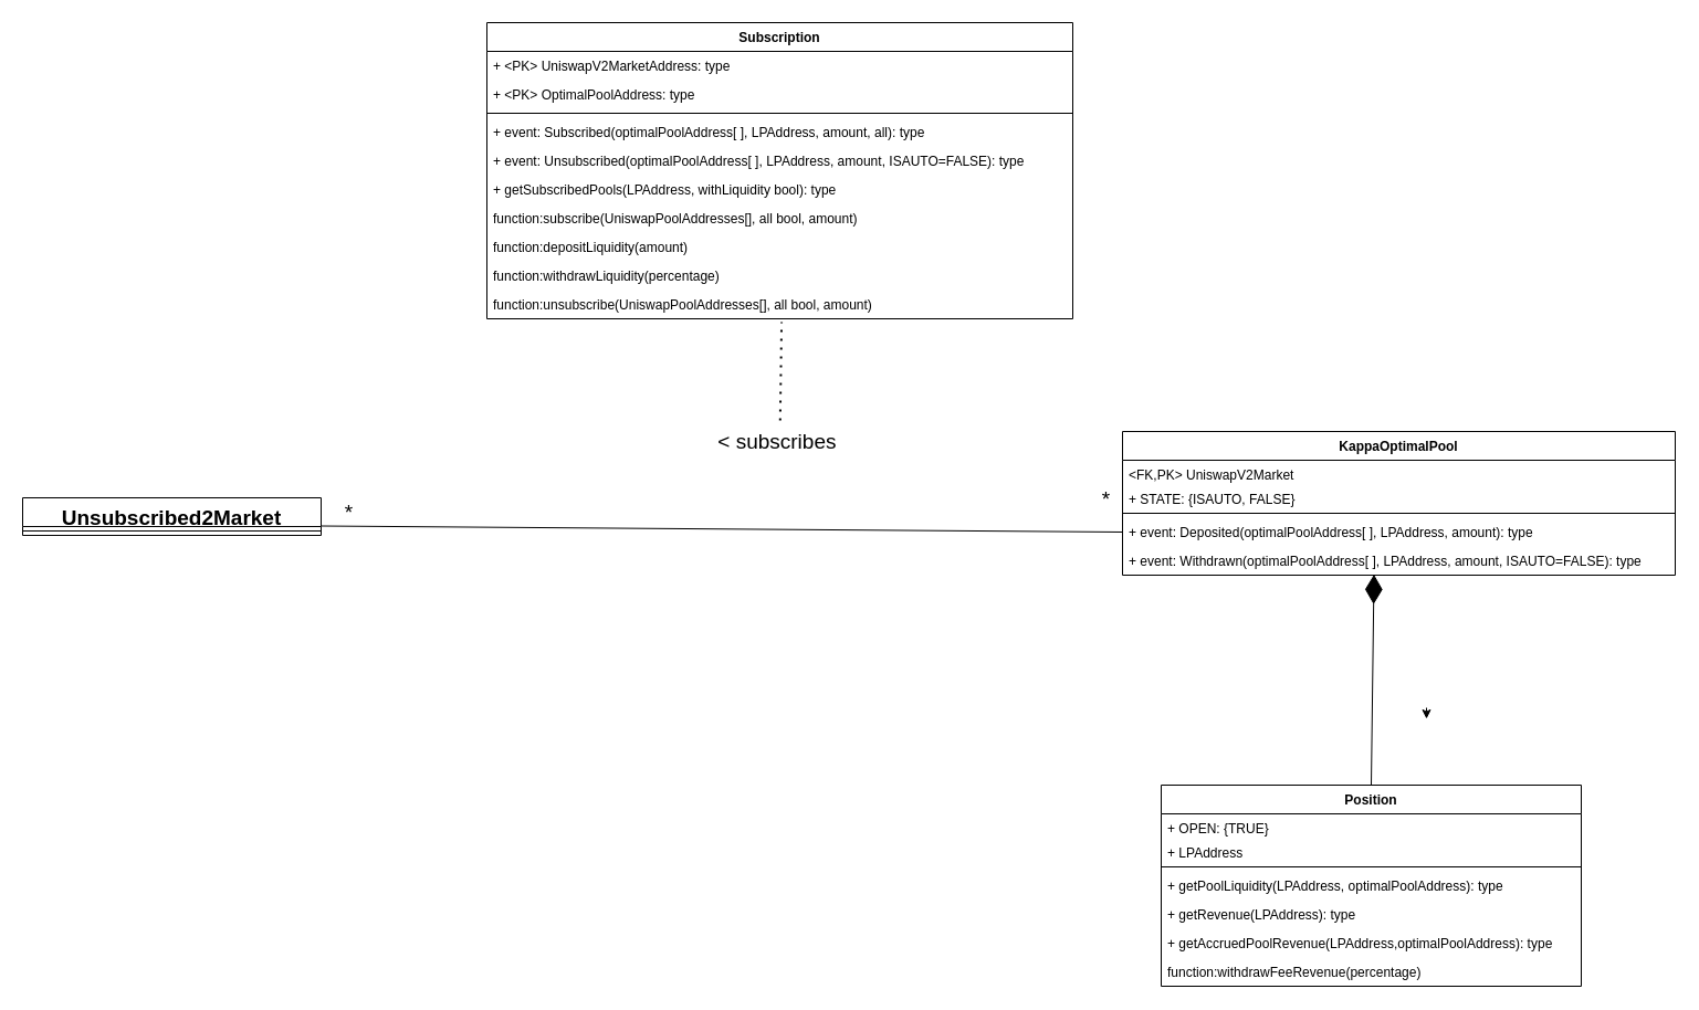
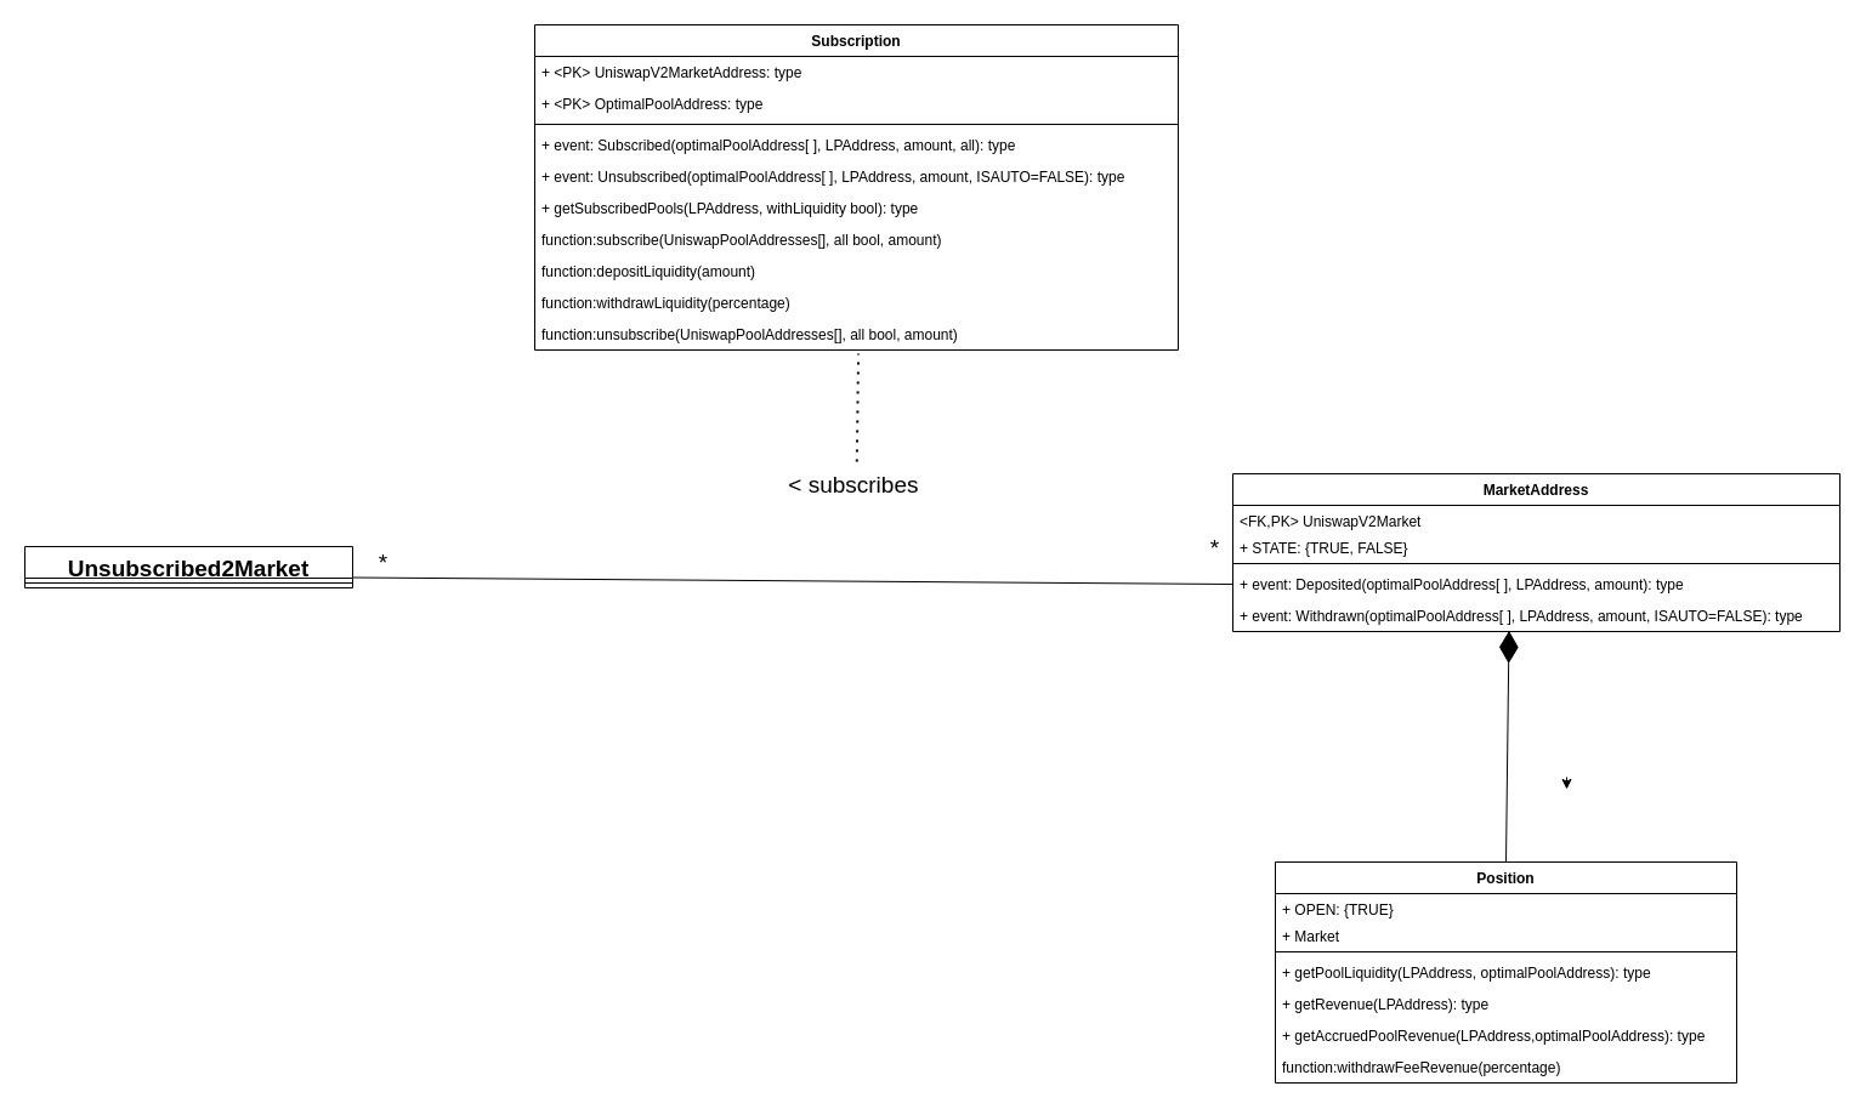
  <mxCell id="0" />
  <mxCell id="1" parent="0" />
- <mxCell id="2" value="KappaOptimalPool" style="swimlane;fontStyle=1;align=center;verticalAlign=top;childLayout=stackLayout;horizontal=1;startSize=26;horizontalStack=0;resizeParent=1;resizeParentMax=0;resizeLast=0;collapsible=1;marginBottom=0;" parent="1" vertex="1"><mxGeometry x="1015" y="390" width="500" height="130" as="geometry" /></mxCell>
+ <mxCell id="2" value="MarketAddress" style="swimlane;fontStyle=1;align=center;verticalAlign=top;childLayout=stackLayout;horizontal=1;startSize=26;horizontalStack=0;resizeParent=1;resizeParentMax=0;resizeLast=0;collapsible=1;marginBottom=0;" parent="1" vertex="1"><mxGeometry x="1015" y="390" width="500" height="130" as="geometry" /></mxCell>
  <mxCell id="3" value="&lt;FK,PK&gt; UniswapV2Market" style="text;strokeColor=none;fillColor=none;align=left;verticalAlign=top;spacingLeft=4;spacingRight=4;overflow=hidden;rotatable=0;points=[[0,0.5],[1,0.5]];portConstraint=eastwest;" parent="2" vertex="1"><mxGeometry y="26" width="500" height="22" as="geometry" /></mxCell>
- <mxCell id="4" value="+ STATE: {ISAUTO, FALSE}" style="text;strokeColor=none;fillColor=none;align=left;verticalAlign=top;spacingLeft=4;spacingRight=4;overflow=hidden;rotatable=0;points=[[0,0.5],[1,0.5]];portConstraint=eastwest;" vertex="1" parent="2"><mxGeometry y="48" width="500" height="22" as="geometry" /></mxCell>
+ <mxCell id="4" value="+ STATE: {TRUE, FALSE}" style="text;strokeColor=none;fillColor=none;align=left;verticalAlign=top;spacingLeft=4;spacingRight=4;overflow=hidden;rotatable=0;points=[[0,0.5],[1,0.5]];portConstraint=eastwest;" vertex="1" parent="2"><mxGeometry y="48" width="500" height="22" as="geometry" /></mxCell>
  <mxCell id="5" value="" style="line;strokeWidth=1;fillColor=none;align=left;verticalAlign=middle;spacingTop=-1;spacingLeft=3;spacingRight=3;rotatable=0;labelPosition=right;points=[];portConstraint=eastwest;strokeColor=inherit;" parent="2" vertex="1"><mxGeometry y="70" width="500" height="8" as="geometry" /></mxCell>
  <mxCell id="6" value="+ event: Deposited(optimalPoolAddress[ ], LPAddress, amount): type" style="text;strokeColor=none;fillColor=none;align=left;verticalAlign=top;spacingLeft=4;spacingRight=4;overflow=hidden;rotatable=0;points=[[0,0.5],[1,0.5]];portConstraint=eastwest;" parent="2" vertex="1"><mxGeometry y="78" width="500" height="26" as="geometry" /></mxCell>
  <mxCell id="7" value="+ event: Withdrawn(optimalPoolAddress[ ], LPAddress, amount, ISAUTO=FALSE): type" style="text;strokeColor=none;fillColor=none;align=left;verticalAlign=top;spacingLeft=4;spacingRight=4;overflow=hidden;rotatable=0;points=[[0,0.5],[1,0.5]];portConstraint=eastwest;" parent="2" vertex="1"><mxGeometry y="104" width="500" height="26" as="geometry" /></mxCell>
  <mxCell id="8" value="Subscription&#10;" style="swimlane;fontStyle=1;align=center;verticalAlign=top;childLayout=stackLayout;horizontal=1;startSize=26;horizontalStack=0;resizeParent=1;resizeParentMax=0;resizeLast=0;collapsible=1;marginBottom=0;" parent="1" vertex="1"><mxGeometry x="440" y="20" width="530" height="268" as="geometry" /></mxCell>
  <mxCell id="9" value="+ &lt;PK&gt; UniswapV2MarketAddress: type" style="text;strokeColor=none;fillColor=none;align=left;verticalAlign=top;spacingLeft=4;spacingRight=4;overflow=hidden;rotatable=0;points=[[0,0.5],[1,0.5]];portConstraint=eastwest;" parent="8" vertex="1"><mxGeometry y="26" width="530" height="26" as="geometry" /></mxCell>
  <mxCell id="10" value="+ &lt;PK&gt; OptimalPoolAddress: type" style="text;strokeColor=none;fillColor=none;align=left;verticalAlign=top;spacingLeft=4;spacingRight=4;overflow=hidden;rotatable=0;points=[[0,0.5],[1,0.5]];portConstraint=eastwest;" parent="8" vertex="1"><mxGeometry y="52" width="530" height="26" as="geometry" /></mxCell>
  <mxCell id="11" value="" style="line;strokeWidth=1;fillColor=none;align=left;verticalAlign=middle;spacingTop=-1;spacingLeft=3;spacingRight=3;rotatable=0;labelPosition=right;points=[];portConstraint=eastwest;strokeColor=inherit;" parent="8" vertex="1"><mxGeometry y="78" width="530" height="8" as="geometry" /></mxCell>
  <mxCell id="12" value="+ event: Subscribed(optimalPoolAddress[ ], LPAddress, amount, all): type" style="text;strokeColor=none;fillColor=none;align=left;verticalAlign=top;spacingLeft=4;spacingRight=4;overflow=hidden;rotatable=0;points=[[0,0.5],[1,0.5]];portConstraint=eastwest;" parent="8" vertex="1"><mxGeometry y="86" width="530" height="26" as="geometry" /></mxCell>
  <mxCell id="13" value="+ event: Unsubscribed(optimalPoolAddress[ ], LPAddress, amount, ISAUTO=FALSE): type" style="text;strokeColor=none;fillColor=none;align=left;verticalAlign=top;spacingLeft=4;spacingRight=4;overflow=hidden;rotatable=0;points=[[0,0.5],[1,0.5]];portConstraint=eastwest;" parent="8" vertex="1"><mxGeometry y="112" width="530" height="26" as="geometry" /></mxCell>
  <mxCell id="14" value="+ getSubscribedPools(LPAddress, withLiquidity bool): type" style="text;strokeColor=none;fillColor=none;align=left;verticalAlign=top;spacingLeft=4;spacingRight=4;overflow=hidden;rotatable=0;points=[[0,0.5],[1,0.5]];portConstraint=eastwest;" parent="8" vertex="1"><mxGeometry y="138" width="530" height="26" as="geometry" /></mxCell>
  <mxCell id="15" value="function:subscribe(UniswapPoolAddresses[], all bool, amount)" style="text;strokeColor=none;fillColor=none;align=left;verticalAlign=top;spacingLeft=4;spacingRight=4;overflow=hidden;rotatable=0;points=[[0,0.5],[1,0.5]];portConstraint=eastwest;" parent="8" vertex="1"><mxGeometry y="164" width="530" height="26" as="geometry" /></mxCell>
  <mxCell id="16" value="function:depositLiquidity(amount)" style="text;strokeColor=none;fillColor=none;align=left;verticalAlign=top;spacingLeft=4;spacingRight=4;overflow=hidden;rotatable=0;points=[[0,0.5],[1,0.5]];portConstraint=eastwest;" parent="8" vertex="1"><mxGeometry y="190" width="530" height="26" as="geometry" /></mxCell>
  <mxCell id="17" value="function:withdrawLiquidity(percentage)" style="text;strokeColor=none;fillColor=none;align=left;verticalAlign=top;spacingLeft=4;spacingRight=4;overflow=hidden;rotatable=0;points=[[0,0.5],[1,0.5]];portConstraint=eastwest;" parent="8" vertex="1"><mxGeometry y="216" width="530" height="26" as="geometry" /></mxCell>
  <mxCell id="18" value="function:unsubscribe(UniswapPoolAddresses[], all bool, amount)" style="text;strokeColor=none;fillColor=none;align=left;verticalAlign=top;spacingLeft=4;spacingRight=4;overflow=hidden;rotatable=0;points=[[0,0.5],[1,0.5]];portConstraint=eastwest;" parent="8" vertex="1"><mxGeometry y="242" width="530" height="26" as="geometry" /></mxCell>
  <mxCell id="19" style="edgeStyle=none;html=1;fontSize=19;" parent="1" edge="1"><mxGeometry relative="1" as="geometry"><mxPoint x="1290" y="650" as="targetPoint" /><mxPoint x="1290" y="640" as="sourcePoint" /><Array as="points" /></mxGeometry></mxCell>
  <mxCell id="20" value="Position" style="swimlane;fontStyle=1;align=center;verticalAlign=top;childLayout=stackLayout;horizontal=1;startSize=26;horizontalStack=0;resizeParent=1;resizeParentMax=0;resizeLast=0;collapsible=1;marginBottom=0;" parent="1" vertex="1"><mxGeometry x="1050" y="710" width="380" height="182" as="geometry" /></mxCell>
  <mxCell id="21" value="+ OPEN: {TRUE}" style="text;strokeColor=none;fillColor=none;align=left;verticalAlign=top;spacingLeft=4;spacingRight=4;overflow=hidden;rotatable=0;points=[[0,0.5],[1,0.5]];portConstraint=eastwest;" parent="20" vertex="1"><mxGeometry y="26" width="380" height="22" as="geometry" /></mxCell>
- <mxCell id="22" value="+ LPAddress" style="text;strokeColor=none;fillColor=none;align=left;verticalAlign=top;spacingLeft=4;spacingRight=4;overflow=hidden;rotatable=0;points=[[0,0.5],[1,0.5]];portConstraint=eastwest;" vertex="1" parent="20"><mxGeometry y="48" width="380" height="22" as="geometry" /></mxCell>
+ <mxCell id="22" value="+ Market" style="text;strokeColor=none;fillColor=none;align=left;verticalAlign=top;spacingLeft=4;spacingRight=4;overflow=hidden;rotatable=0;points=[[0,0.5],[1,0.5]];portConstraint=eastwest;" vertex="1" parent="20"><mxGeometry y="48" width="380" height="22" as="geometry" /></mxCell>
  <mxCell id="23" value="" style="line;strokeWidth=1;fillColor=none;align=left;verticalAlign=middle;spacingTop=-1;spacingLeft=3;spacingRight=3;rotatable=0;labelPosition=right;points=[];portConstraint=eastwest;strokeColor=inherit;" parent="20" vertex="1"><mxGeometry y="70" width="380" height="8" as="geometry" /></mxCell>
  <mxCell id="24" value="+ getPoolLiquidity(LPAddress, optimalPoolAddress): type" style="text;strokeColor=none;fillColor=none;align=left;verticalAlign=top;spacingLeft=4;spacingRight=4;overflow=hidden;rotatable=0;points=[[0,0.5],[1,0.5]];portConstraint=eastwest;" parent="20" vertex="1"><mxGeometry y="78" width="380" height="26" as="geometry" /></mxCell>
  <mxCell id="25" value="+ getRevenue(LPAddress): type" style="text;strokeColor=none;fillColor=none;align=left;verticalAlign=top;spacingLeft=4;spacingRight=4;overflow=hidden;rotatable=0;points=[[0,0.5],[1,0.5]];portConstraint=eastwest;" parent="20" vertex="1"><mxGeometry y="104" width="380" height="26" as="geometry" /></mxCell>
  <mxCell id="26" value="+ getAccruedPoolRevenue(LPAddress,optimalPoolAddress): type" style="text;strokeColor=none;fillColor=none;align=left;verticalAlign=top;spacingLeft=4;spacingRight=4;overflow=hidden;rotatable=0;points=[[0,0.5],[1,0.5]];portConstraint=eastwest;" parent="20" vertex="1"><mxGeometry y="130" width="380" height="26" as="geometry" /></mxCell>
  <mxCell id="27" value="function:withdrawFeeRevenue(percentage)" style="text;strokeColor=none;fillColor=none;align=left;verticalAlign=top;spacingLeft=4;spacingRight=4;overflow=hidden;rotatable=0;points=[[0,0.5],[1,0.5]];portConstraint=eastwest;" parent="20" vertex="1"><mxGeometry y="156" width="380" height="26" as="geometry" /></mxCell>
  <mxCell id="28" value="" style="endArrow=none;html=1;fontSize=19;entryX=0;entryY=0.5;entryDx=0;entryDy=0;exitX=1;exitY=0.75;exitDx=0;exitDy=0;" parent="1" target="6" edge="1" source="32"><mxGeometry width="50" height="50" relative="1" as="geometry"><mxPoint x="298.11" y="493.924" as="sourcePoint" /><mxPoint x="850" y="520" as="targetPoint" /><Array as="points" /></mxGeometry></mxCell>
  <mxCell id="29" value="&amp;lt; subscribes&amp;nbsp;" style="text;html=1;align=center;verticalAlign=middle;resizable=0;points=[];autosize=1;strokeColor=none;fillColor=none;fontSize=19;" parent="1" vertex="1"><mxGeometry x="635" y="380" width="140" height="40" as="geometry" /></mxCell>
  <mxCell id="30" value="*" style="text;html=1;align=center;verticalAlign=middle;resizable=0;points=[];autosize=1;strokeColor=none;fillColor=none;fontSize=19;" parent="1" vertex="1"><mxGeometry x="300" y="444" width="30" height="40" as="geometry" /></mxCell>
  <mxCell id="31" value="*" style="text;html=1;align=center;verticalAlign=middle;resizable=0;points=[];autosize=1;strokeColor=none;fillColor=none;fontSize=19;" parent="1" vertex="1"><mxGeometry x="985" y="432" width="30" height="40" as="geometry" /></mxCell>
  <mxCell id="32" value="Unsubscribed2Market" style="swimlane;fontStyle=1;align=center;verticalAlign=top;childLayout=stackLayout;horizontal=1;startSize=26;horizontalStack=0;resizeParent=1;resizeParentMax=0;resizeLast=0;collapsible=1;marginBottom=0;fontSize=19;" parent="1" vertex="1"><mxGeometry x="20" y="450" width="270" height="34" as="geometry" /></mxCell>
  <mxCell id="33" value="" style="line;strokeWidth=1;fillColor=none;align=left;verticalAlign=middle;spacingTop=-1;spacingLeft=3;spacingRight=3;rotatable=0;labelPosition=right;points=[];portConstraint=eastwest;strokeColor=inherit;fontSize=19;" parent="32" vertex="1"><mxGeometry y="26" width="270" height="8" as="geometry" /></mxCell>
  <mxCell id="34" value="" style="endArrow=none;dashed=1;html=1;dashPattern=1 3;strokeWidth=2;fontSize=19;entryX=0.503;entryY=1.111;entryDx=0;entryDy=0;entryPerimeter=0;" parent="1" source="29" target="18" edge="1"><mxGeometry width="50" height="50" relative="1" as="geometry"><mxPoint x="470" y="570" as="sourcePoint" /><mxPoint x="520" y="520" as="targetPoint" /></mxGeometry></mxCell>
  <mxCell id="35" value="" style="endArrow=diamondThin;endFill=1;endSize=24;html=1;entryX=0.455;entryY=0.978;entryDx=0;entryDy=0;entryPerimeter=0;exitX=0.5;exitY=0;exitDx=0;exitDy=0;" edge="1" parent="1" source="20" target="7"><mxGeometry width="160" relative="1" as="geometry"><mxPoint x="1140" y="680" as="sourcePoint" /><mxPoint x="1300" y="680" as="targetPoint" /></mxGeometry></mxCell>
